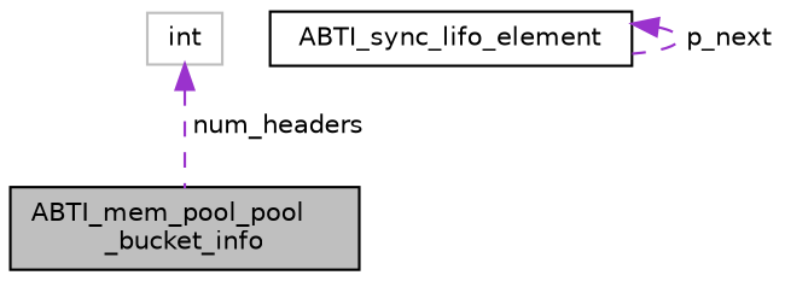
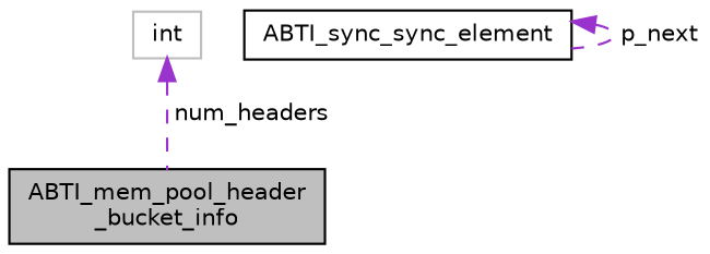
  digraph {
    node [color=black fillcolor=white fontname=Helvetica fontsize=10 shape=record style=filled]
    edge [color=darkorchid3 dir=back fontname=Helvetica fontsize=10 labelfontname=Helvetica labelfontsize=10 style=dashed]
-   n1 [fillcolor=grey75 fontcolor=black height=0.2 label="ABTI_mem_pool_pool\l_bucket_info" width=0.4]
-   n2 [height=0.2 label=ABTI_sync_lifo_element width=0.4]
+   n1 [fillcolor=grey75 fontcolor=black height=0.2 label="ABTI_mem_pool_header\l_bucket_info" width=0.4]
+   n2 [height=0.2 label=ABTI_sync_sync_element width=0.4]
    n3 [color=grey75 height=0.2 label=int width=0.4]
    n2 -> n2 [label=" p_next"]
    n3 -> n1 [label=" num_headers"]
  }
